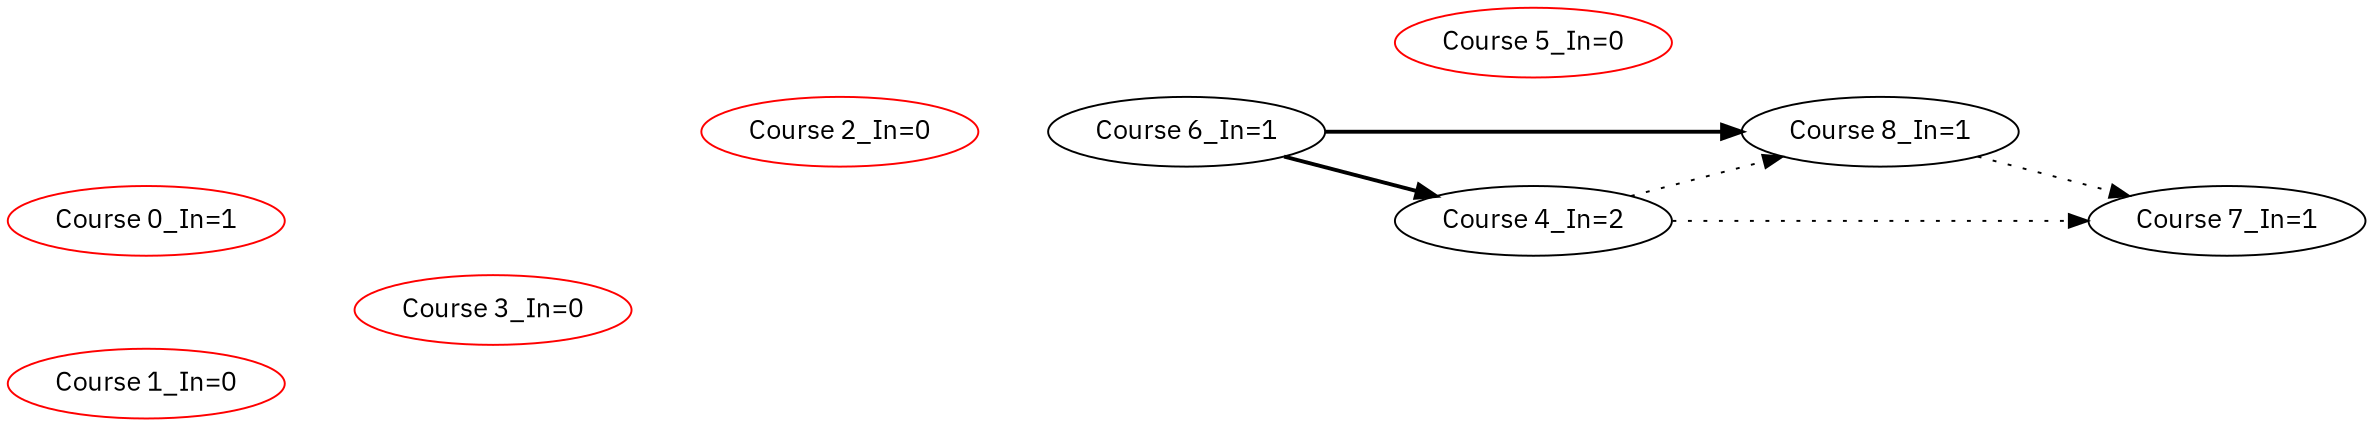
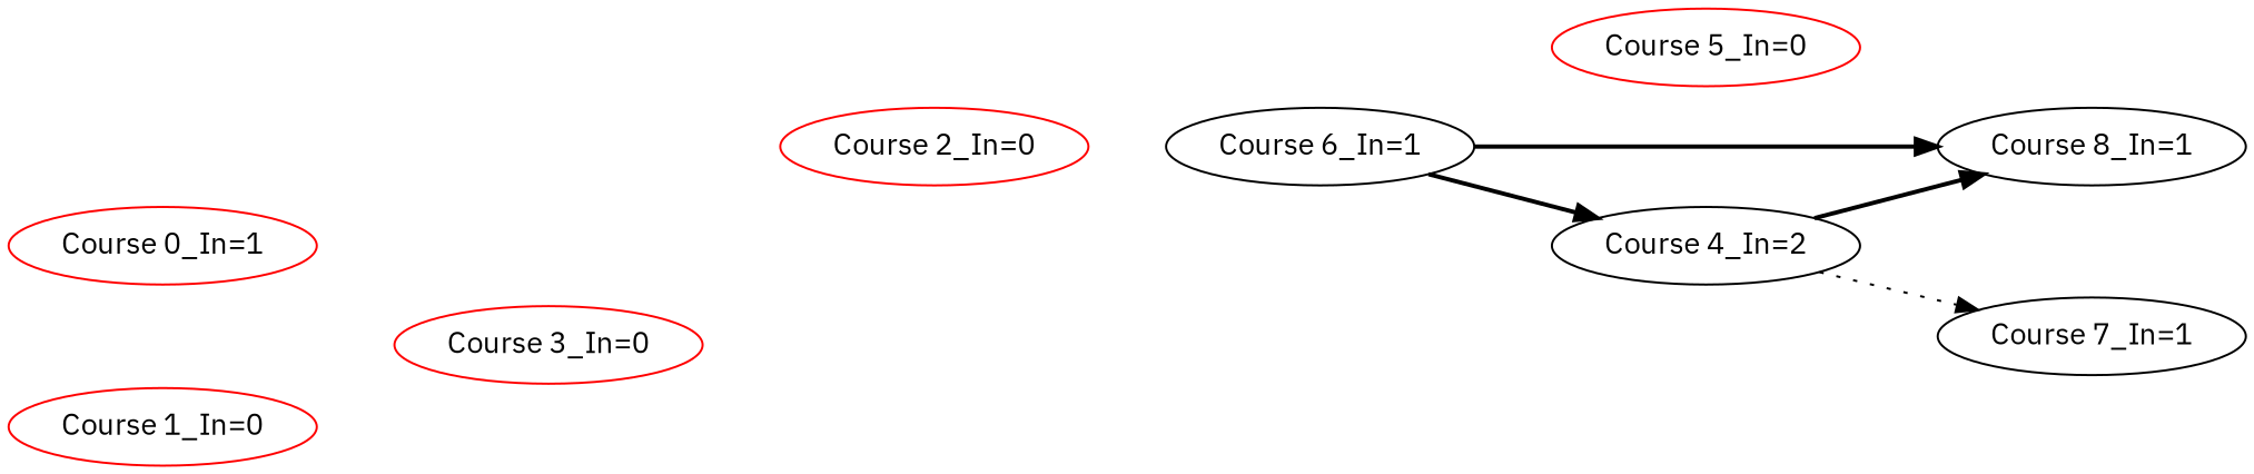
  digraph {
    fontname="IBM Plex Sans"
    rankdir=LR
    node [color=red fontname="IBM Plex Sans"]
    edge [fontname="IBM Plex Sans" style=invis]
    n1 [label="Course 0_In=1"]
    "Course 2_In=0"
    "Course 3_In=0"
    "Course 4_In=2" [color=""]
    "Course 5_In=0"
    "Course 6_In=1" [color=""]
    "Course 7_In=1" [color=""]
    "Course 8_In=1" [color=""]
    "Course 1_In=0"
    n1 -> "Course 2_In=0"
    n1 -> "Course 3_In=0"
    n1 -> "Course 4_In=2"
    "Course 2_In=0" -> "Course 5_In=0"
    "Course 2_In=0" -> "Course 6_In=1"
    "Course 3_In=0" -> "Course 2_In=0"
    "Course 3_In=0" -> "Course 6_In=1"
    "Course 3_In=0" -> "Course 7_In=1"
    "Course 4_In=2" -> "Course 7_In=1" [style=dotted]
-   "Course 4_In=2" -> "Course 8_In=1" [style=dotted]
+   "Course 4_In=2" -> "Course 8_In=1" [style=bold]
    "Course 5_In=0" -> "Course 8_In=1"
    "Course 6_In=1" -> "Course 4_In=2" [style=bold]
    "Course 6_In=1" -> "Course 8_In=1" [style=bold]
-   "Course 8_In=1" -> "Course 7_In=1" [style=dotted]
    "Course 1_In=0" -> "Course 3_In=0"
    "Course 1_In=0" -> "Course 4_In=2"
  }
